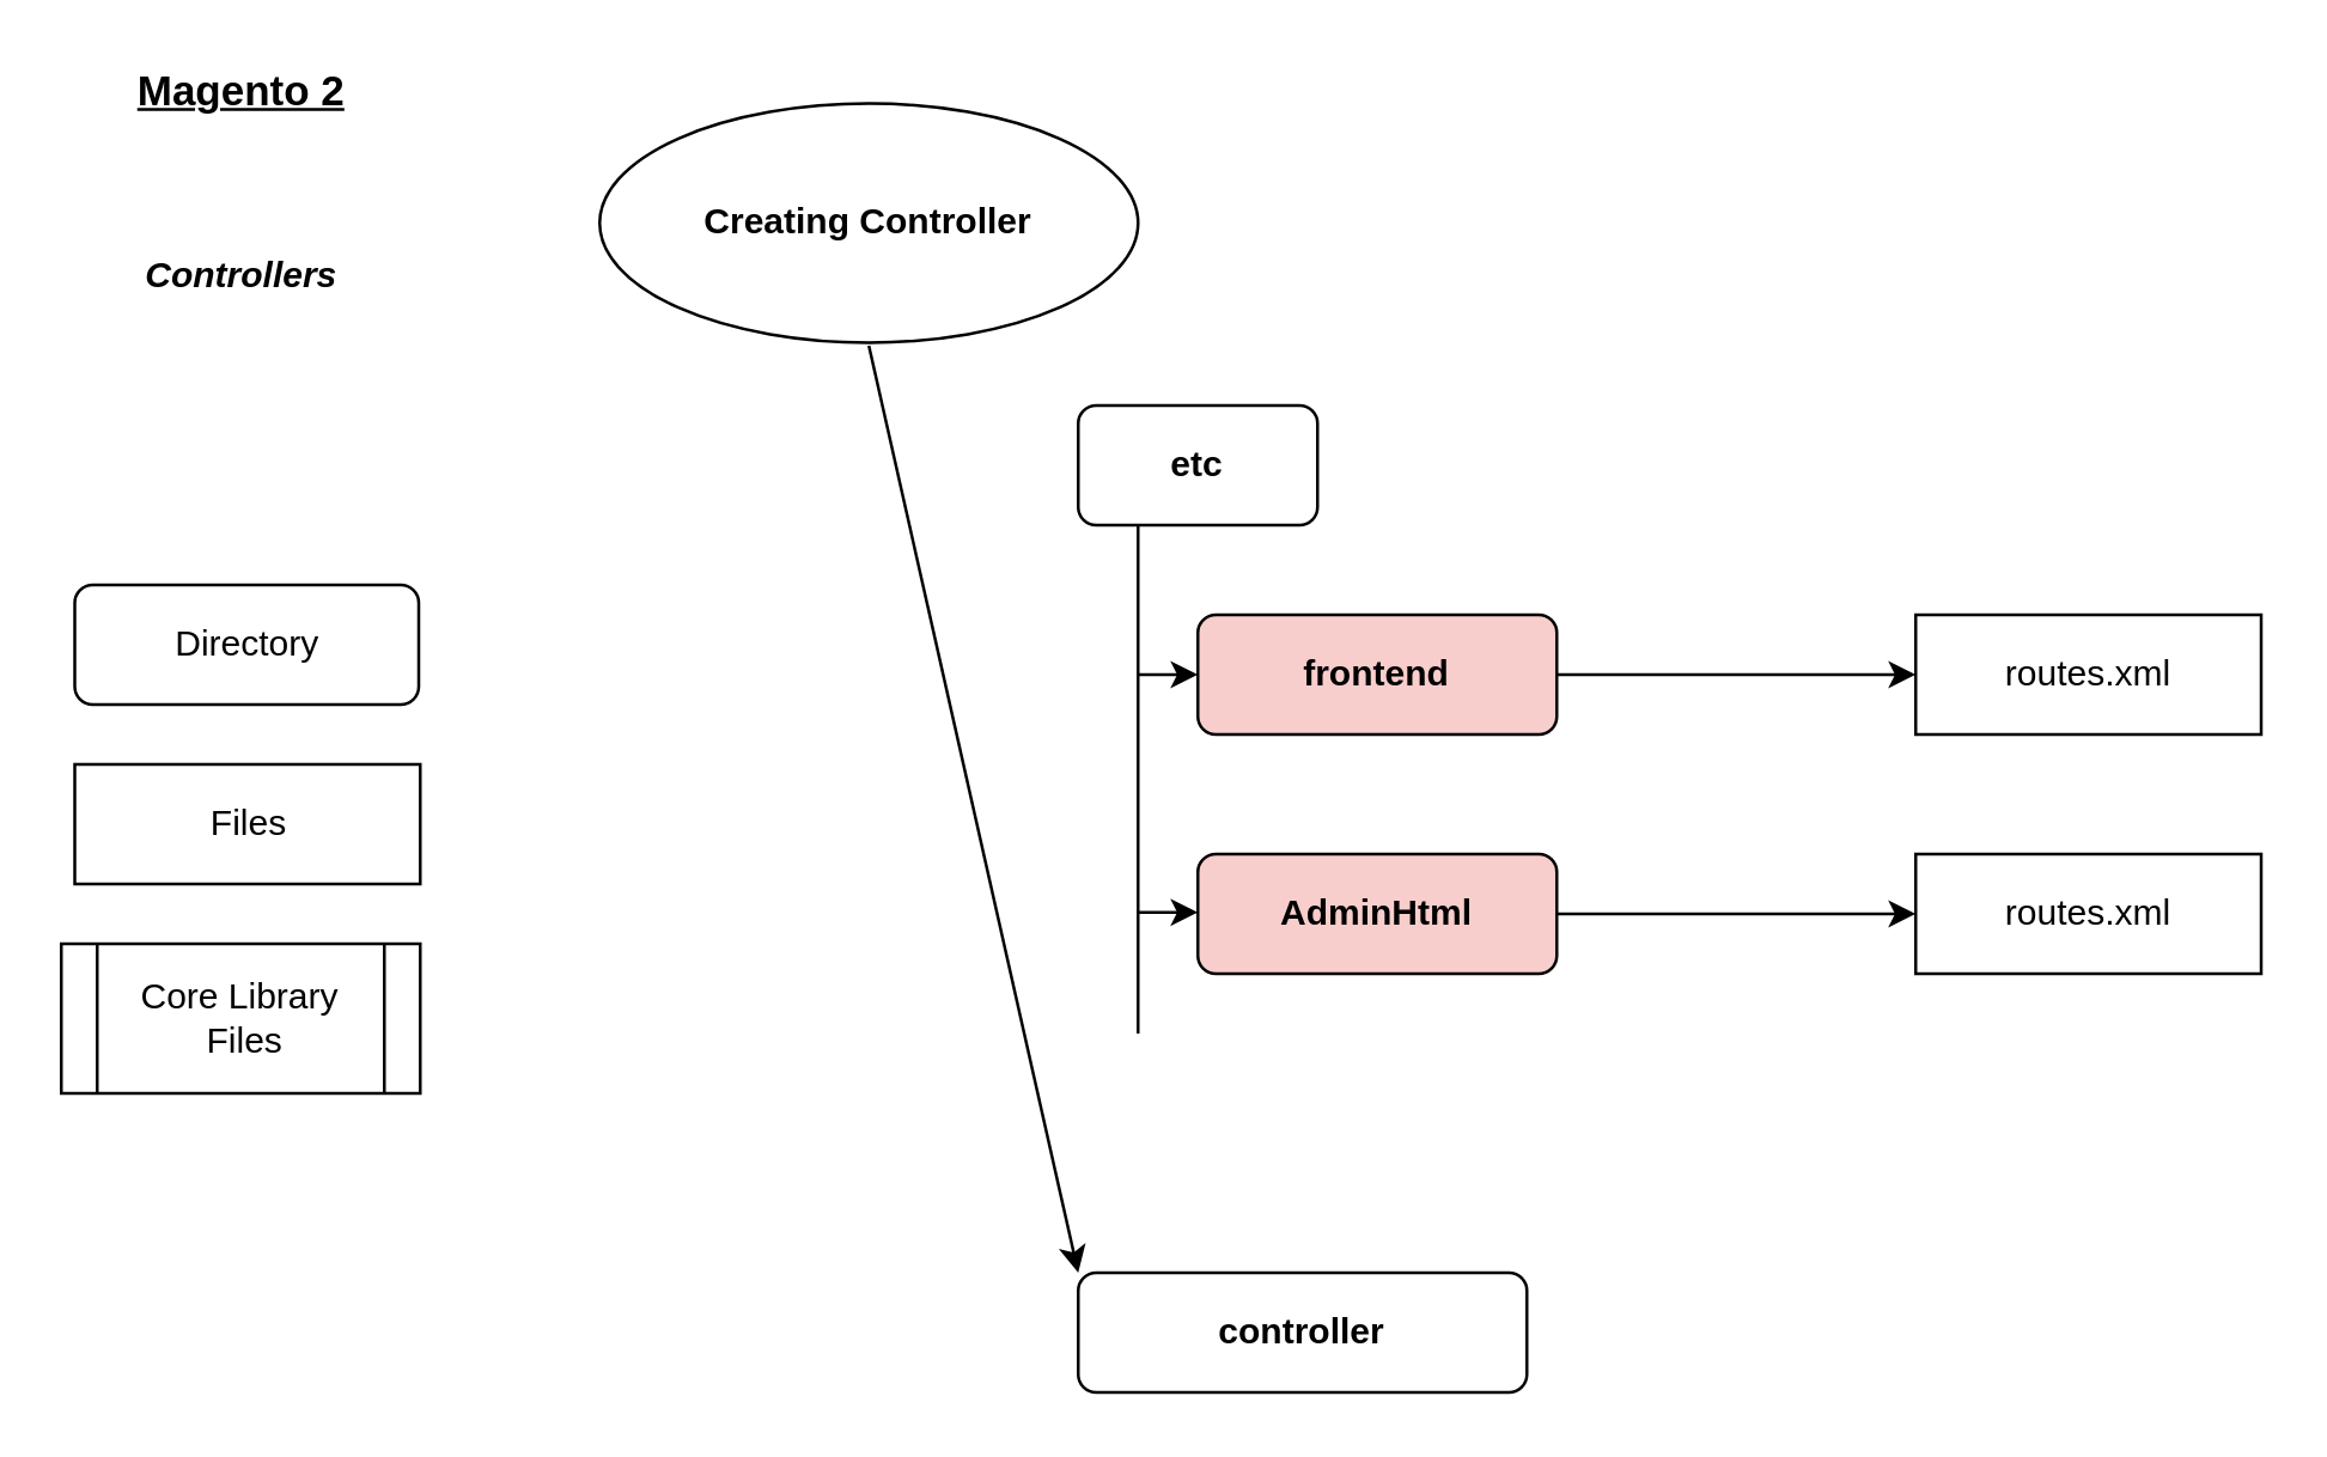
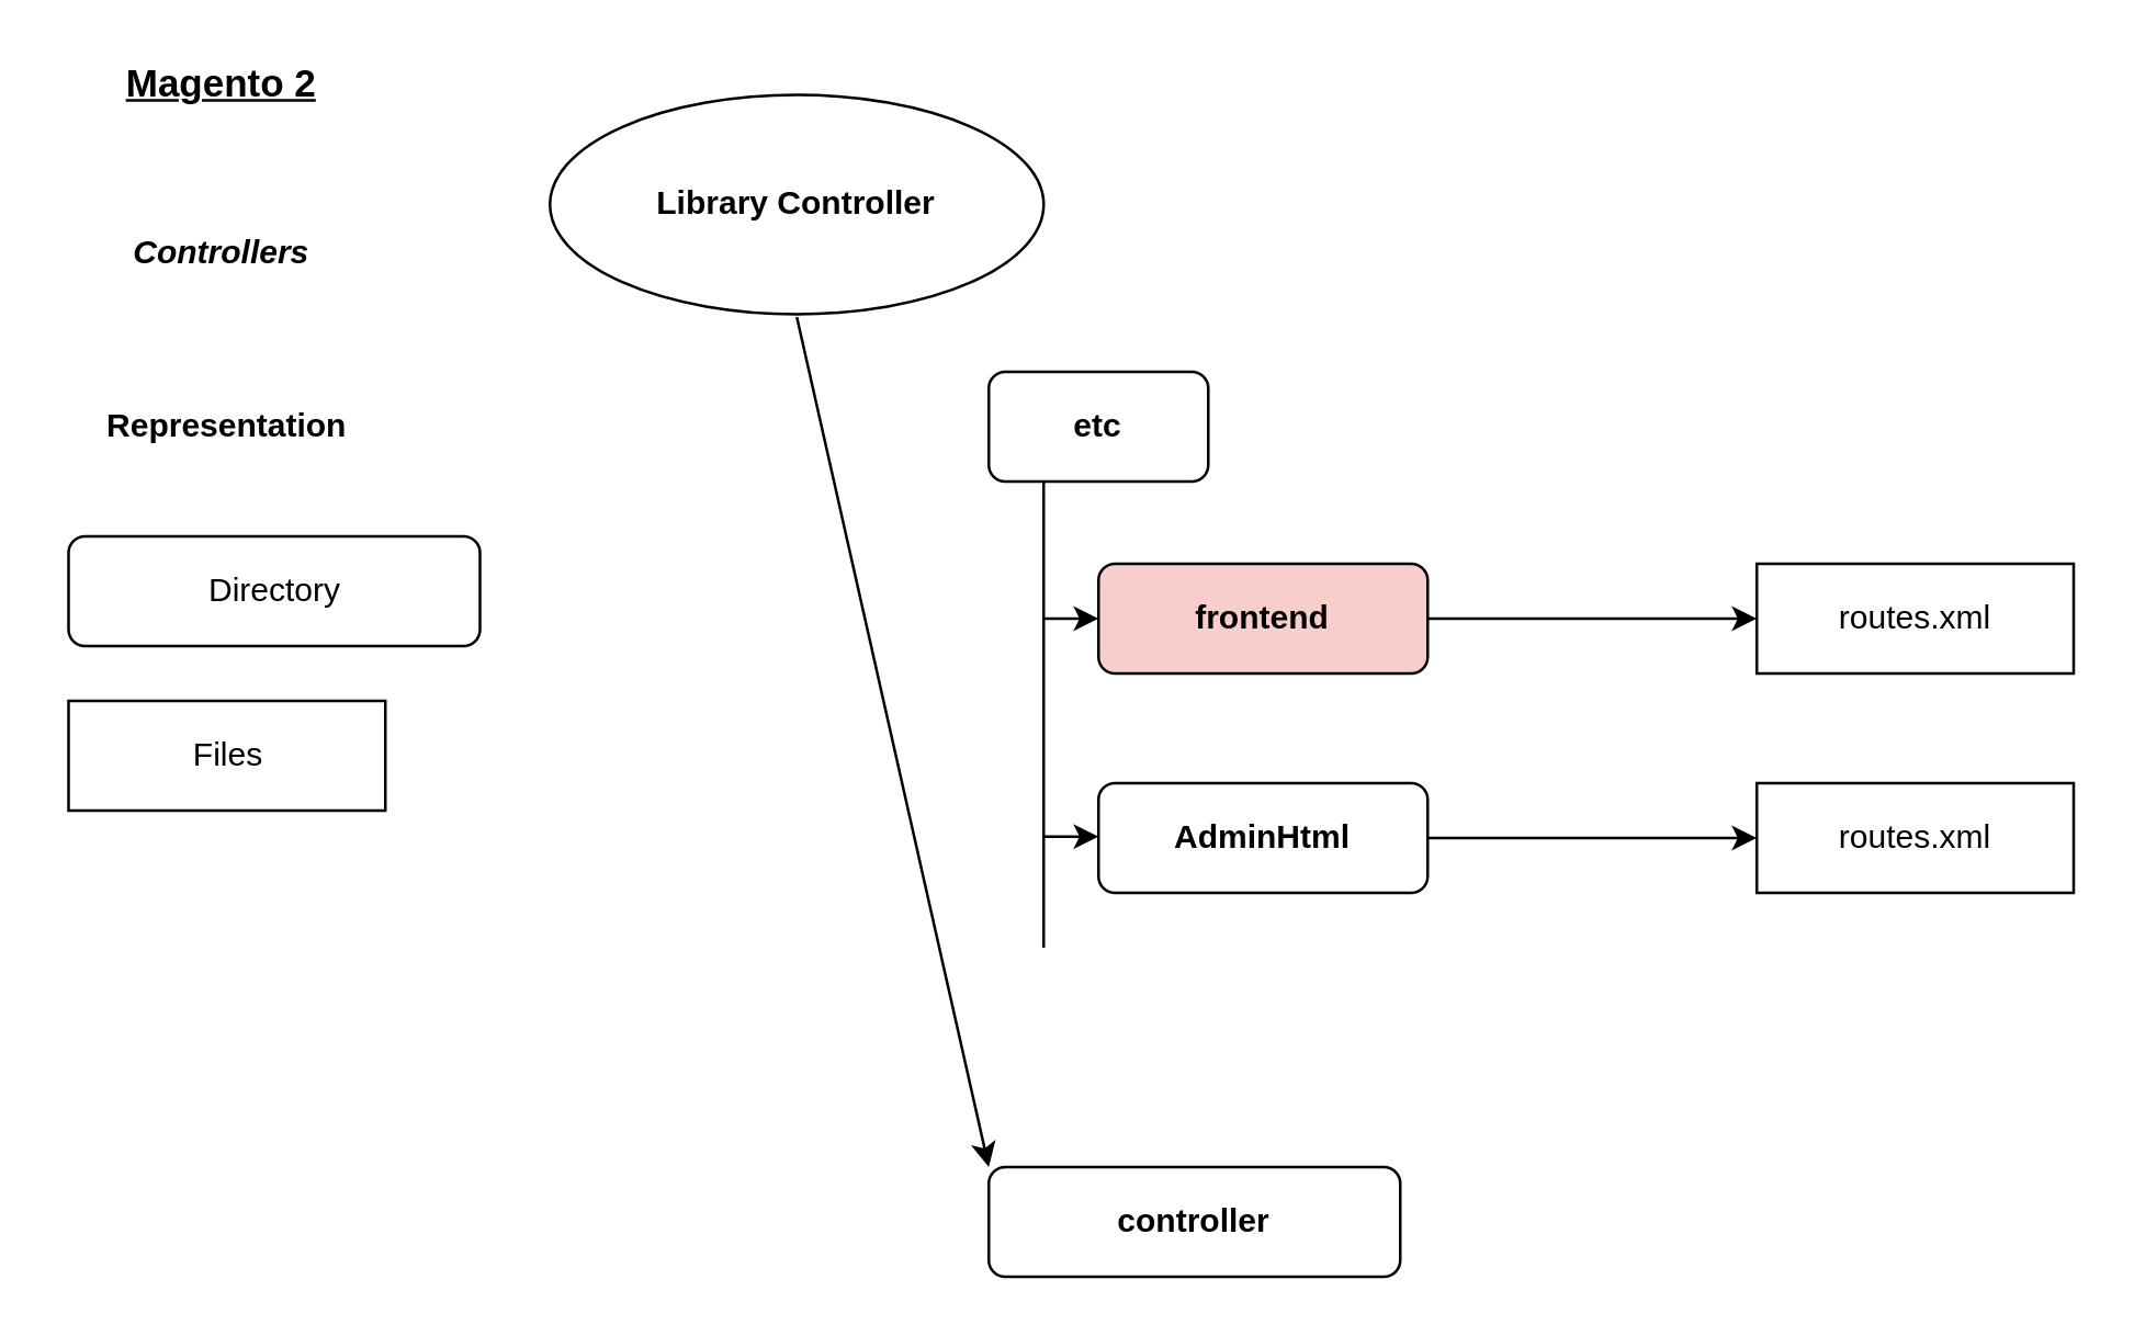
  <mxCell id="0" />
  <mxCell id="1" parent="0" />
  <mxCell id="2" value="&lt;div&gt;&lt;u&gt;&lt;font style=&quot;font-size: 14px&quot;&gt;&lt;b&gt;Magento 2&lt;/b&gt;&lt;/font&gt;&lt;/u&gt;&lt;/div&gt;" style="text;html=1;align=center;verticalAlign=middle;resizable=0;points=[];autosize=1;" vertex="1" parent="1"><mxGeometry x="30" y="20" width="100" height="20" as="geometry" /></mxCell>
  <mxCell id="3" value="&lt;div&gt;&lt;i&gt;&lt;b&gt;Controllers&lt;/b&gt;&lt;/i&gt;&lt;/div&gt;&lt;div&gt;&lt;i&gt;&lt;br&gt;&lt;/i&gt;&lt;/div&gt;" style="text;html=1;align=center;verticalAlign=middle;resizable=0;points=[];autosize=1;" vertex="1" parent="1"><mxGeometry x="35" y="84" width="90" height="30" as="geometry" /></mxCell>
- <mxCell id="5" value="Directory" style="rounded=1;whiteSpace=wrap;html=1;" vertex="1" parent="1"><mxGeometry x="24.5" y="195" width="115" height="40" as="geometry" /></mxCell>
+ <mxCell id="4" value="&lt;b&gt;Representation&lt;/b&gt;" style="text;html=1;align=center;verticalAlign=middle;resizable=0;points=[];autosize=1;" vertex="1" parent="1"><mxGeometry x="22" y="145" width="120" height="20" as="geometry" /></mxCell>
+ <mxCell id="5" value="Directory" style="rounded=1;whiteSpace=wrap;html=1;" vertex="1" parent="1"><mxGeometry x="24.5" y="195" width="150" height="40" as="geometry" /></mxCell>
  <mxCell id="6" value="Files" style="rounded=0;whiteSpace=wrap;html=1;" vertex="1" parent="1"><mxGeometry x="24.5" y="255" width="115.5" height="40" as="geometry" /></mxCell>
- <mxCell id="7" value="&lt;div&gt;Core Library&lt;/div&gt;&lt;div&gt;&amp;nbsp;Files&lt;/div&gt;" style="shape=process;whiteSpace=wrap;html=1;backgroundOutline=1;" vertex="1" parent="1"><mxGeometry x="20" y="315" width="120" height="50" as="geometry" /></mxCell>
  <mxCell id="8" value="&lt;b&gt;etc&lt;/b&gt;" style="rounded=1;whiteSpace=wrap;html=1;" vertex="1" parent="1"><mxGeometry x="360" y="135" width="80" height="40" as="geometry" /></mxCell>
- <mxCell id="9" value="&lt;div&gt;&lt;b&gt;Creating Controller&lt;/b&gt;&lt;/div&gt;" style="ellipse;whiteSpace=wrap;html=1;" vertex="1" parent="1"><mxGeometry x="200" y="34" width="180" height="80" as="geometry" /></mxCell>
+ <mxCell id="9" value="&lt;div&gt;&lt;b&gt;Library Controller&lt;/b&gt;&lt;/div&gt;" style="ellipse;whiteSpace=wrap;html=1;" vertex="1" parent="1"><mxGeometry x="200" y="34" width="180" height="80" as="geometry" /></mxCell>
  <mxCell id="10" value="&lt;b&gt;controller&lt;/b&gt;" style="rounded=1;whiteSpace=wrap;html=1;" vertex="1" parent="1"><mxGeometry x="360" y="425" width="150" height="40" as="geometry" /></mxCell>
  <mxCell id="11" value="" style="endArrow=classic;html=1;entryX=0;entryY=0;entryDx=0;entryDy=0;" edge="1" parent="1" target="10"><mxGeometry width="50" height="50" relative="1" as="geometry"><mxPoint x="290" y="115" as="sourcePoint" /><mxPoint y="345" as="targetPoint" x="560" /></mxGeometry></mxCell>
  <mxCell id="12" value="&lt;b&gt;frontend&lt;/b&gt;" style="rounded=1;whiteSpace=wrap;html=1;fillColor=#f8cecc;" vertex="1" parent="1"><mxGeometry x="400" y="205" width="120" height="40" as="geometry" /></mxCell>
- <mxCell id="13" value="&lt;b&gt;AdminHtml&lt;/b&gt;" style="rounded=1;whiteSpace=wrap;html=1;fillColor=#f8cecc;" vertex="1" parent="1"><mxGeometry x="400" y="285" width="120" height="40" as="geometry" /></mxCell>
+ <mxCell id="13" value="&lt;b&gt;AdminHtml&lt;/b&gt;" style="rounded=1;whiteSpace=wrap;html=1;" vertex="1" parent="1"><mxGeometry x="400" y="285" width="120" height="40" as="geometry" /></mxCell>
  <mxCell id="14" value="" style="endArrow=none;html=1;" edge="1" parent="1"><mxGeometry width="50" height="50" relative="1" as="geometry"><mxPoint x="380" y="345" as="sourcePoint" /><mxPoint x="380" y="175" as="targetPoint" /></mxGeometry></mxCell>
  <mxCell id="15" value="" style="endArrow=classic;html=1;" edge="1" parent="1" target="12"><mxGeometry width="50" height="50" relative="1" as="geometry"><mxPoint x="380" y="225" as="sourcePoint" /><mxPoint y="345" as="targetPoint" x="560" /></mxGeometry></mxCell>
  <mxCell id="16" value="" style="endArrow=classic;html=1;" edge="1" parent="1"><mxGeometry width="50" height="50" relative="1" as="geometry"><mxPoint x="380" y="304.5" as="sourcePoint" /><mxPoint x="400" y="304.5" as="targetPoint" /></mxGeometry></mxCell>
  <mxCell id="17" value="" style="endArrow=classic;html=1;exitX=1;exitY=0.5;exitDx=0;exitDy=0;" edge="1" parent="1" source="12"><mxGeometry width="50" height="50" relative="1" as="geometry"><mxPoint x="510" y="395" as="sourcePoint" /><mxPoint x="640" y="225" as="targetPoint" /></mxGeometry></mxCell>
  <mxCell id="18" value="" style="endArrow=classic;html=1;exitX=1;exitY=0.5;exitDx=0;exitDy=0;" edge="1" parent="1" source="13"><mxGeometry width="50" height="50" relative="1" as="geometry"><mxPoint x="530" y="235" as="sourcePoint" /><mxPoint x="640" y="305" as="targetPoint" /></mxGeometry></mxCell>
  <mxCell id="19" value="routes.xml" style="rounded=0;whiteSpace=wrap;html=1;" vertex="1" parent="1"><mxGeometry x="640" y="205" width="115.5" height="40" as="geometry" /></mxCell>
  <mxCell id="20" value="routes.xml" style="rounded=0;whiteSpace=wrap;html=1;" vertex="1" parent="1"><mxGeometry x="640" y="285" width="115.5" height="40" as="geometry" /></mxCell>
